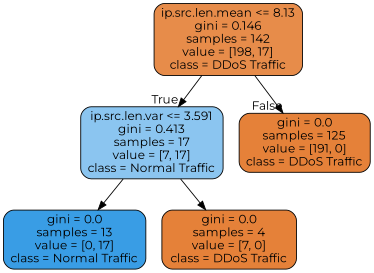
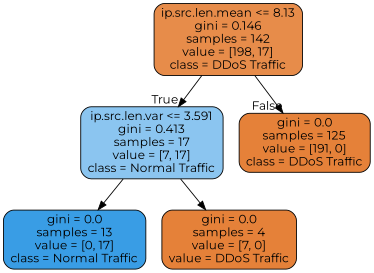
  digraph {
    fontname=Montserrat
    node [color=black fillcolor="#e58139" fontname=Montserrat shape=box style="filled, rounded"]
    edge [fontname=Montserrat]
    n1 [fillcolor="#e78c4a" label="ip.src.len.mean <= 8.13\ngini = 0.146\nsamples = 142\nvalue = [198, 17]\nclass = DDoS Traffic"]
    n2 [fillcolor="#8bc5f0" label="ip.src.len.var <= 3.591\ngini = 0.413\nsamples = 17\nvalue = [7, 17]\nclass = Normal Traffic"]
    n3 [label="gini = 0.0\nsamples = 125\nvalue = [191, 0]\nclass = DDoS Traffic"]
    n4 [fillcolor="#399de5" label="gini = 0.0\nsamples = 13\nvalue = [0, 17]\nclass = Normal Traffic"]
-   n5 [label="gini = 0.0\nsamples = 4\nvalue = [7, 0]\nclass = DDoS Traffic"]
+   n5 [label="gini = 0.0\nsamples = 4\nvalue = [7, 0]\nvalue = DDoS Traffic"]
    n1 -> n2 [headlabel=True labelangle=45 labeldistance=2.5]
    n1 -> n3 [headlabel=False labelangle=-45 labeldistance=2.5]
    n2 -> n4
    n2 -> n5
  }
